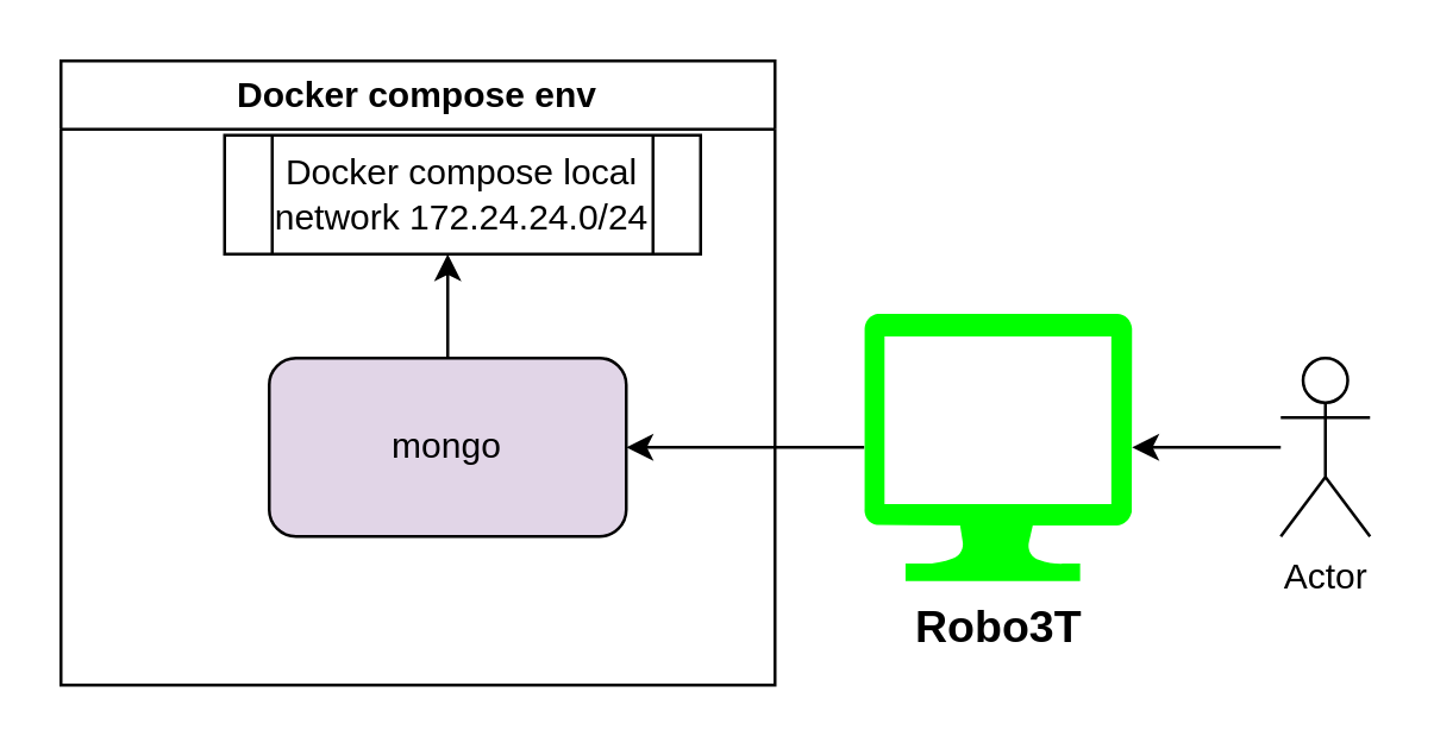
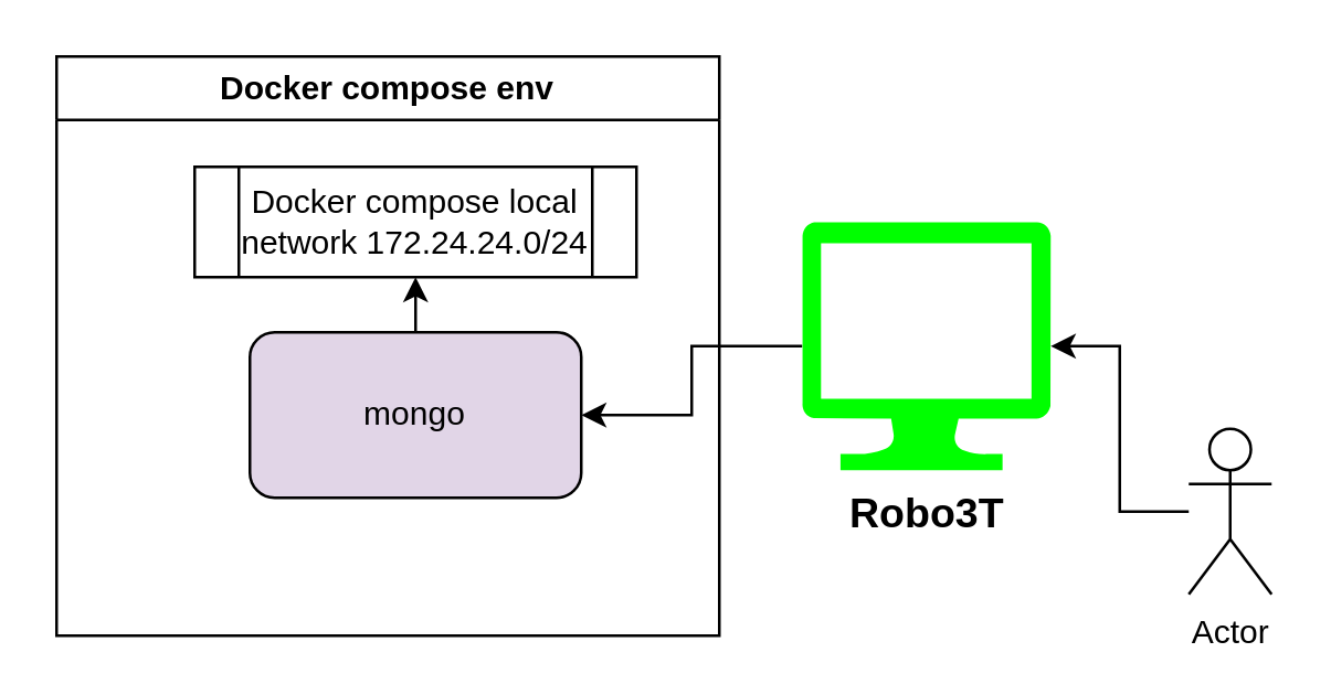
  <mxCell id="0" />
  <mxCell id="1" parent="0" />
  <mxCell id="2" value="Docker compose env" style="swimlane;whiteSpace=wrap;html=1;" parent="1" vertex="1"><mxGeometry x="20" y="20" width="240" height="210" as="geometry"><mxRectangle x="70" y="220" width="150" height="30" as="alternateBounds" /></mxGeometry></mxCell>
- <mxCell id="3" value="Docker compose local network&amp;nbsp;172.24.24.0/24" style="shape=process;whiteSpace=wrap;html=1;backgroundOutline=1;" parent="2" vertex="1"><mxGeometry x="55" y="25" width="160" height="40" as="geometry" /></mxCell>
+ <mxCell id="3" value="Docker compose local network&amp;nbsp;172.24.24.0/24" style="shape=process;whiteSpace=wrap;html=1;backgroundOutline=1;" parent="2" vertex="1"><mxGeometry x="50" y="40" width="160" height="40" as="geometry" /></mxCell>
  <mxCell id="4" style="edgeStyle=orthogonalEdgeStyle;rounded=0;orthogonalLoop=1;jettySize=auto;html=1;" parent="2" source="5" target="3" edge="1"><mxGeometry relative="1" as="geometry"><Array as="points"><mxPoint x="130" y="60" /><mxPoint x="130" y="60" /></Array></mxGeometry></mxCell>
  <mxCell id="5" value="mongo" style="rounded=1;whiteSpace=wrap;html=1;fillColor=#e1d5e7;" parent="2" vertex="1"><mxGeometry x="70" y="100" width="120" height="60" as="geometry" /></mxCell>
  <mxCell id="6" style="edgeStyle=orthogonalEdgeStyle;rounded=0;orthogonalLoop=1;jettySize=auto;html=1;fontSize=15;" edge="1" parent="1" source="7" target="9"><mxGeometry relative="1" as="geometry" /></mxCell>
- <mxCell id="7" value="Actor" style="shape=umlActor;verticalLabelPosition=bottom;verticalAlign=top;html=1;outlineConnect=0;" parent="1" vertex="1"><mxGeometry x="430" y="120" width="30" height="60" as="geometry" /></mxCell>
+ <mxCell id="7" value="Actor" style="shape=umlActor;verticalLabelPosition=bottom;verticalAlign=top;html=1;outlineConnect=0;" parent="1" vertex="1"><mxGeometry x="430" y="155" width="30" height="60" as="geometry" /></mxCell>
  <mxCell id="8" style="edgeStyle=orthogonalEdgeStyle;rounded=0;orthogonalLoop=1;jettySize=auto;html=1;entryX=1;entryY=0.5;entryDx=0;entryDy=0;fontSize=15;" edge="1" parent="1" source="9" target="5"><mxGeometry relative="1" as="geometry" /></mxCell>
- <mxCell id="9" value="&lt;b&gt;&lt;font style=&quot;font-size: 15px;&quot;&gt;Robo3T&lt;/font&gt;&lt;/b&gt;" style="verticalLabelPosition=bottom;html=1;verticalAlign=top;align=center;strokeColor=none;fillColor=#00FF00;shape=mxgraph.azure.computer;pointerEvents=1;" vertex="1" parent="1"><mxGeometry x="290" y="105" width="90" height="90" as="geometry" /></mxCell>
+ <mxCell id="9" value="&lt;b&gt;&lt;font style=&quot;font-size: 15px;&quot;&gt;Robo3T&lt;/font&gt;&lt;/b&gt;" style="verticalLabelPosition=bottom;html=1;verticalAlign=top;align=center;strokeColor=none;fillColor=#00FF00;shape=mxgraph.azure.computer;pointerEvents=1;" vertex="1" parent="1"><mxGeometry x="290" y="80" width="90" height="90" as="geometry" /></mxCell>
